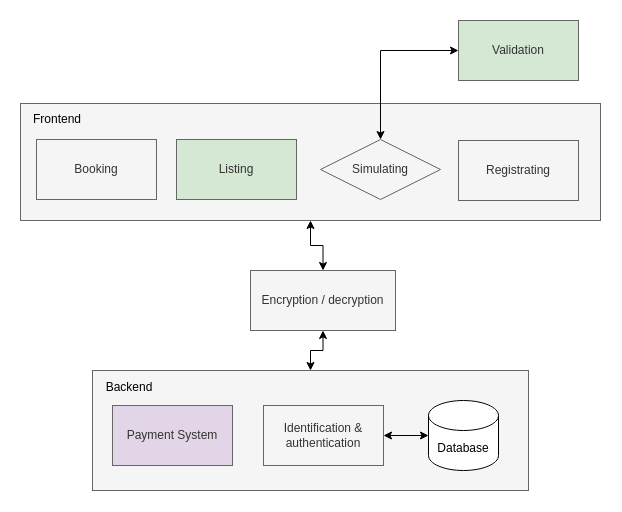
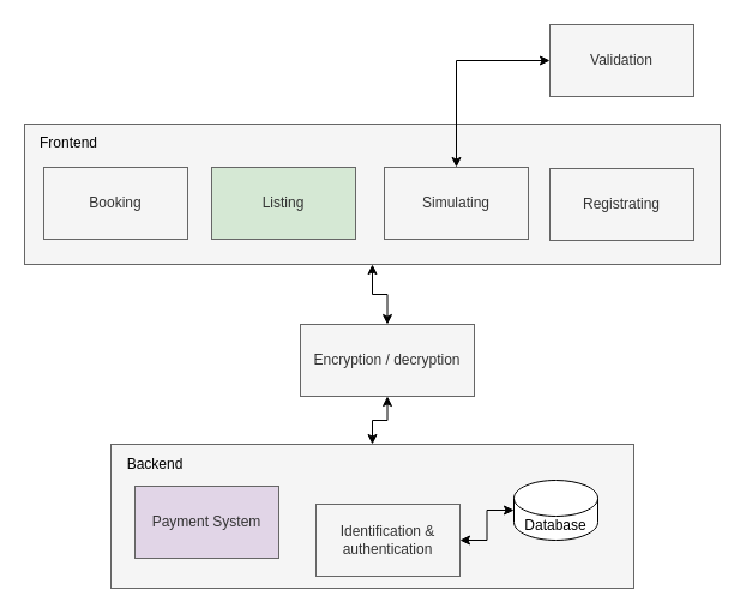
  <mxCell id="0" />
  <mxCell id="1" parent="0" />
  <mxCell id="2" value="" style="rounded=0;whiteSpace=wrap;html=1;fillColor=#f5f5f5;fontColor=#333333;strokeColor=#666666;" vertex="1" parent="1"><mxGeometry x="20" y="103" width="580" height="117" as="geometry" /></mxCell>
  <mxCell id="3" value="" style="rounded=0;whiteSpace=wrap;html=1;fillColor=#f5f5f5;fontColor=#333333;strokeColor=#666666;" parent="1" vertex="1"><mxGeometry x="92" y="370" width="436" height="120" as="geometry" /></mxCell>
  <mxCell id="4" style="edgeStyle=orthogonalEdgeStyle;rounded=0;orthogonalLoop=1;jettySize=auto;html=1;entryX=0;entryY=0.5;entryDx=0;entryDy=0;entryPerimeter=0;startArrow=classic;startFill=1;" edge="1" parent="1" source="5" target="6"><mxGeometry relative="1" as="geometry" /></mxCell>
- <mxCell id="5" value="Identification &amp;amp; authentication" style="rounded=0;whiteSpace=wrap;html=1;fillColor=#f5f5f5;fontColor=#333333;strokeColor=#666666;" parent="1" vertex="1"><mxGeometry x="263" y="405" width="120" height="60" as="geometry" /></mxCell>
- <mxCell id="6" value="Database" style="shape=cylinder3;whiteSpace=wrap;html=1;boundedLbl=1;backgroundOutline=1;size=15;" parent="1" vertex="1"><mxGeometry x="428" y="400" width="70" height="70" as="geometry" /></mxCell>
- <mxCell id="7" value="Simulating" style="rhombus;whiteSpace=wrap;html=1;fillColor=#f5f5f5;fontColor=#333333;strokeColor=#666666;" parent="1" vertex="1"><mxGeometry x="320" y="139" width="120" height="60" as="geometry" /></mxCell>
+ <mxCell id="5" value="Identification &amp;amp; authentication" style="rounded=0;whiteSpace=wrap;html=1;fillColor=#f5f5f5;fontColor=#333333;strokeColor=#666666;" parent="1" vertex="1"><mxGeometry x="263" y="420" width="120" height="60" as="geometry" /></mxCell>
+ <mxCell id="6" value="Database" style="shape=cylinder3;whiteSpace=wrap;html=1;boundedLbl=1;backgroundOutline=1;size=15;" parent="1" vertex="1"><mxGeometry x="428" y="400" width="70" height="50" as="geometry" /></mxCell>
+ <mxCell id="7" value="Simulating" style="rounded=0;whiteSpace=wrap;html=1;fillColor=#f5f5f5;fontColor=#333333;strokeColor=#666666;" parent="1" vertex="1"><mxGeometry x="320" y="139" width="120" height="60" as="geometry" /></mxCell>
  <mxCell id="8" value="Booking" style="rounded=0;whiteSpace=wrap;html=1;fillColor=#f5f5f5;fontColor=#333333;strokeColor=#666666;" parent="1" vertex="1"><mxGeometry x="36" y="139" width="120" height="60" as="geometry" /></mxCell>
  <mxCell id="9" value="Listing" style="rounded=0;whiteSpace=wrap;html=1;fillColor=#d5e8d4;fontColor=#333333;strokeColor=#666666;" parent="1" vertex="1"><mxGeometry x="176" y="139" width="120" height="60" as="geometry" /></mxCell>
  <mxCell id="10" style="edgeStyle=orthogonalEdgeStyle;rounded=0;orthogonalLoop=1;jettySize=auto;html=1;entryX=0.5;entryY=1;entryDx=0;entryDy=0;startArrow=classic;startFill=1;" edge="1" parent="1" source="12" target="2"><mxGeometry relative="1" as="geometry" /></mxCell>
  <mxCell id="11" style="edgeStyle=orthogonalEdgeStyle;rounded=0;orthogonalLoop=1;jettySize=auto;html=1;entryX=0.5;entryY=0;entryDx=0;entryDy=0;startArrow=classic;startFill=1;" edge="1" parent="1" source="12" target="3"><mxGeometry relative="1" as="geometry" /></mxCell>
  <mxCell id="12" value="Encryption / decryption" style="rounded=0;whiteSpace=wrap;html=1;fillColor=#f5f5f5;fontColor=#333333;strokeColor=#666666;" parent="1" vertex="1"><mxGeometry x="250" y="270" width="145" height="60" as="geometry" /></mxCell>
  <mxCell id="13" value="Registrating" style="rounded=0;whiteSpace=wrap;html=1;fillColor=#f5f5f5;fontColor=#333333;strokeColor=#666666;" vertex="1" parent="1"><mxGeometry x="458" y="140" width="120" height="60" as="geometry" /></mxCell>
  <mxCell id="14" value="" style="edgeStyle=orthogonalEdgeStyle;rounded=0;orthogonalLoop=1;jettySize=auto;html=1;startArrow=classic;startFill=1;" edge="1" parent="1" source="15" target="7"><mxGeometry relative="1" as="geometry" /></mxCell>
- <mxCell id="15" value="Validation" style="rounded=0;whiteSpace=wrap;html=1;fillColor=#d5e8d4;fontColor=#333333;strokeColor=#666666;" vertex="1" parent="1"><mxGeometry x="458" y="20" width="120" height="60" as="geometry" /></mxCell>
+ <mxCell id="15" value="Validation" style="rounded=0;whiteSpace=wrap;html=1;fillColor=#f5f5f5;fontColor=#333333;strokeColor=#666666;" vertex="1" parent="1"><mxGeometry x="458" y="20" width="120" height="60" as="geometry" /></mxCell>
  <mxCell id="16" value="Frontend" style="text;html=1;strokeColor=none;fillColor=none;align=center;verticalAlign=middle;whiteSpace=wrap;rounded=0;" vertex="1" parent="1"><mxGeometry x="27" y="104" width="60" height="30" as="geometry" /></mxCell>
  <mxCell id="17" value="Backend" style="text;html=1;strokeColor=none;fillColor=none;align=center;verticalAlign=middle;whiteSpace=wrap;rounded=0;" vertex="1" parent="1"><mxGeometry x="99" y="372" width="60" height="30" as="geometry" /></mxCell>
  <mxCell id="18" value="Payment System" style="rounded=0;whiteSpace=wrap;html=1;fillColor=#e1d5e7;fontColor=#333333;strokeColor=#666666;" vertex="1" parent="1"><mxGeometry x="112" y="405" width="120" height="60" as="geometry" /></mxCell>
